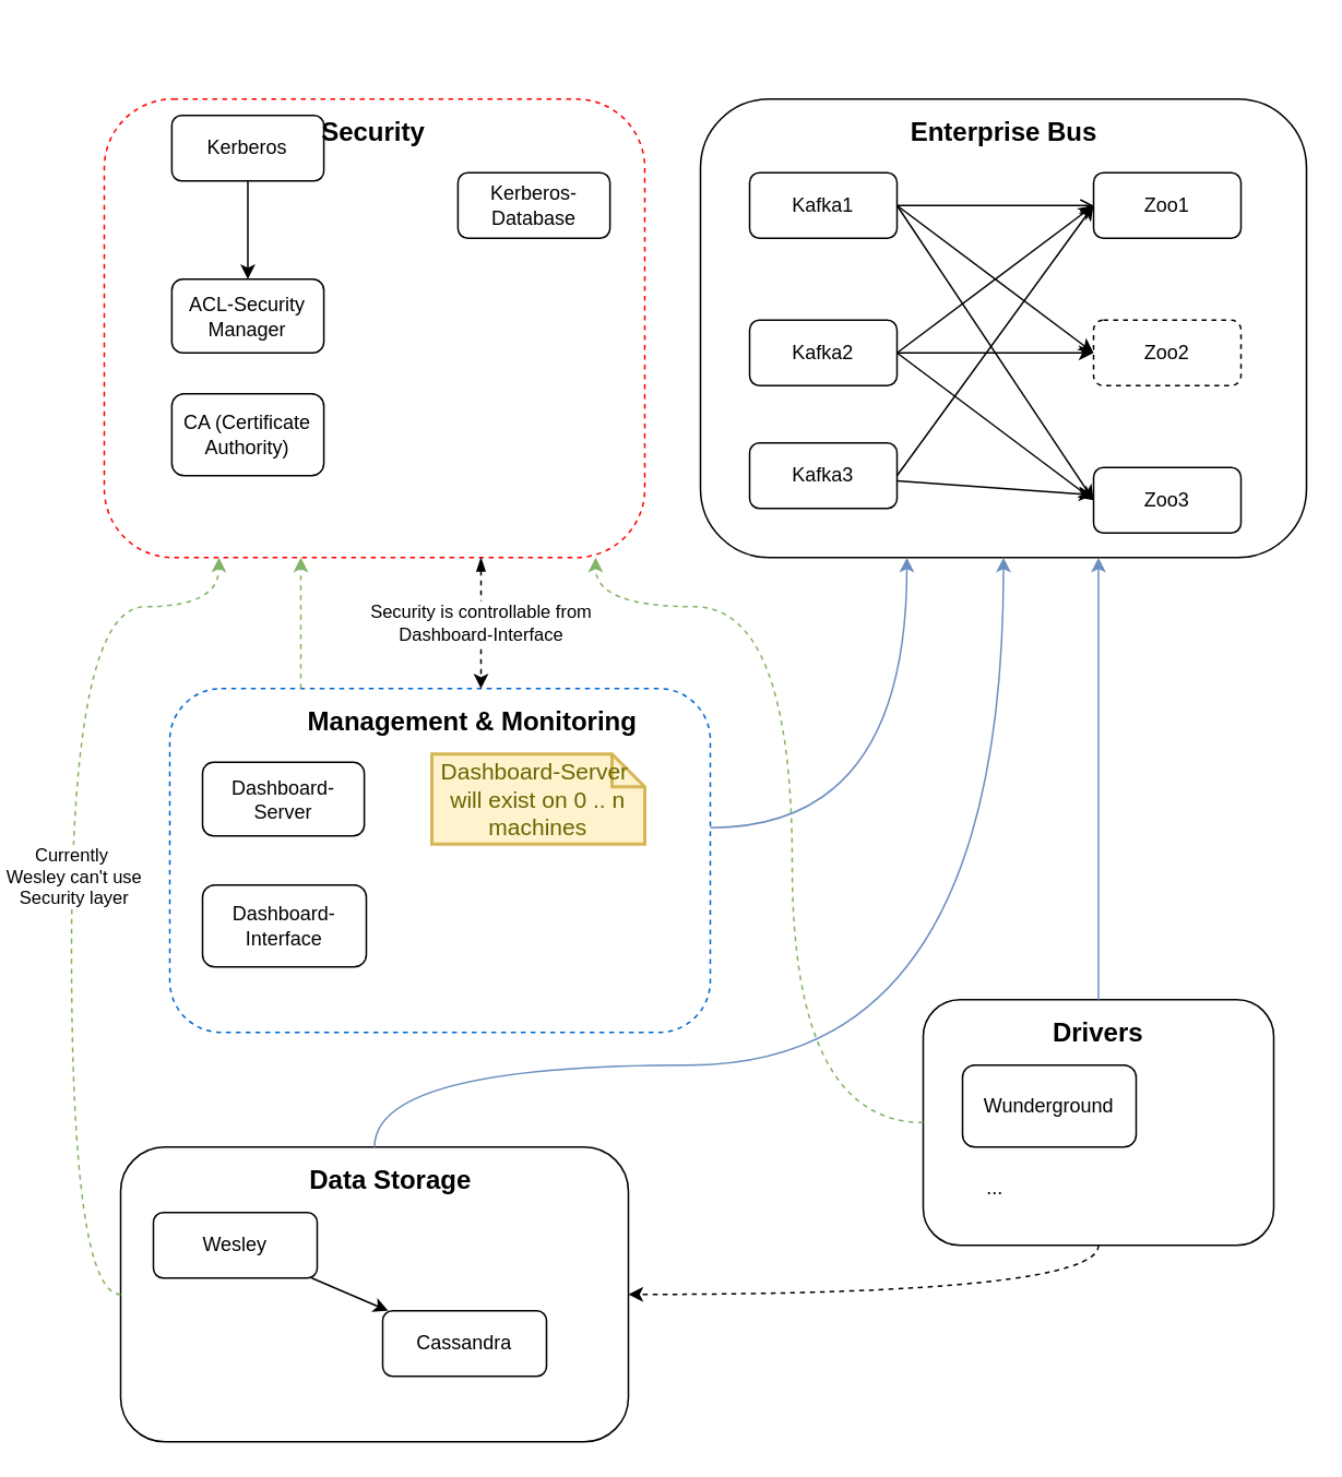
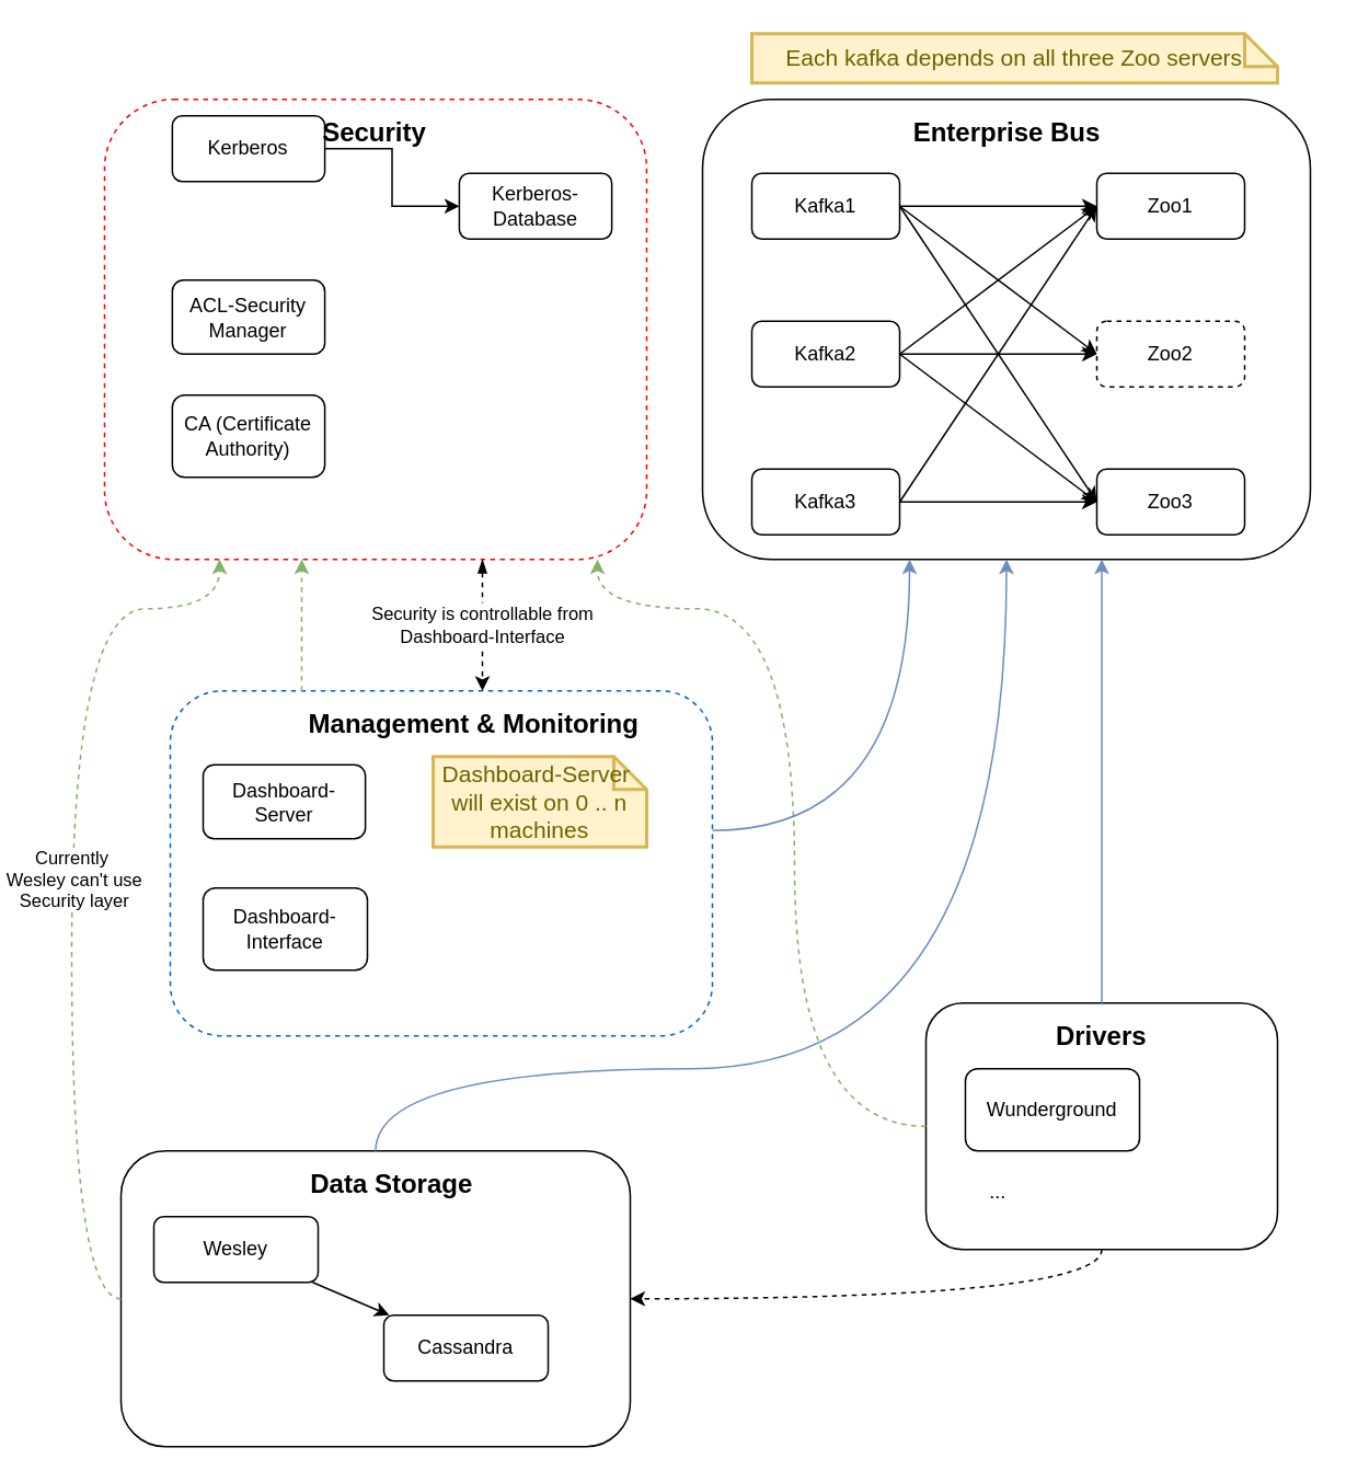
  <mxCell id="0" />
  <mxCell id="1" parent="0" />
  <mxCell id="2" value="" style="group" parent="1" vertex="1" connectable="0"><mxGeometry x="40" y="60" width="330" height="280" as="geometry" /></mxCell>
  <mxCell id="3" value="" style="rounded=1;whiteSpace=wrap;html=1;dashed=1;strokeColor=#FF0000;" parent="2" vertex="1"><mxGeometry width="330" height="280" as="geometry" /></mxCell>
  <mxCell id="4" value="Kerberos" style="rounded=1;whiteSpace=wrap;html=1;" parent="2" vertex="1"><mxGeometry x="41.25" y="10" width="92.812" height="40" as="geometry" /></mxCell>
  <mxCell id="5" value="ACL-Security Manager" style="rounded=1;whiteSpace=wrap;html=1;" parent="2" vertex="1"><mxGeometry x="41.25" y="110" width="92.812" height="45.0" as="geometry" /></mxCell>
  <mxCell id="6" value="CA (Certificate Authority)" style="rounded=1;whiteSpace=wrap;html=1;strokeColor=#000000;" parent="2" vertex="1"><mxGeometry x="41.25" y="180.0" width="92.812" height="50" as="geometry" /></mxCell>
  <mxCell id="7" value="&lt;font style=&quot;font-size: 16px&quot;&gt;&lt;b&gt;Security&lt;/b&gt;&lt;/font&gt;" style="text;html=1;strokeColor=none;fillColor=none;align=center;verticalAlign=middle;whiteSpace=wrap;rounded=0;" parent="2" vertex="1"><mxGeometry x="144.375" y="10" width="41.25" height="20" as="geometry" /></mxCell>
  <mxCell id="8" value="Kerberos-Database" style="rounded=1;whiteSpace=wrap;html=1;" parent="2" vertex="1"><mxGeometry x="215.938" y="45.0" width="92.812" height="40" as="geometry" /></mxCell>
- <mxCell id="9" value="" style="edgeStyle=orthogonalEdgeStyle;rounded=0;orthogonalLoop=1;jettySize=auto;html=1;" parent="2" source="4" target="5" edge="1"><mxGeometry relative="1" as="geometry" /></mxCell>
+ <mxCell id="9" value="" style="edgeStyle=orthogonalEdgeStyle;rounded=0;orthogonalLoop=1;jettySize=auto;html=1;" parent="2" source="4" target="8" edge="1"><mxGeometry relative="1" as="geometry" /></mxCell>
  <mxCell id="10" value="" style="group" parent="1" vertex="1" connectable="0"><mxGeometry x="404" y="20" width="370" height="320" as="geometry" /></mxCell>
+ <mxCell id="11" value="Each kafka depends on all three Zoo servers" style="shape=note;strokeWidth=2;fontSize=14;size=20;whiteSpace=wrap;html=1;fillColor=#fff2cc;strokeColor=#d6b656;fontColor=#666600;" parent="10" vertex="1"><mxGeometry x="30" width="320" height="30" as="geometry" /></mxCell>
  <mxCell id="12" value="" style="rounded=1;whiteSpace=wrap;html=1;strokeColor=#000000;" parent="10" vertex="1"><mxGeometry y="40" width="370" height="280" as="geometry" /></mxCell>
  <mxCell id="13" value="Kafka1" style="rounded=1;whiteSpace=wrap;html=1;strokeColor=#000000;" parent="10" vertex="1"><mxGeometry x="30" y="85" width="90" height="40" as="geometry" /></mxCell>
  <mxCell id="14" value="Kafka2" style="rounded=1;whiteSpace=wrap;html=1;strokeColor=#000000;" parent="10" vertex="1"><mxGeometry x="30" y="175" width="90" height="40" as="geometry" /></mxCell>
- <mxCell id="15" value="Kafka3" style="rounded=1;whiteSpace=wrap;html=1;strokeColor=#000000;" parent="10" vertex="1"><mxGeometry x="30" y="250" width="90" height="40" as="geometry" /></mxCell>
+ <mxCell id="15" value="Kafka3" style="rounded=1;whiteSpace=wrap;html=1;strokeColor=#000000;" parent="10" vertex="1"><mxGeometry x="30" y="265" width="90" height="40" as="geometry" /></mxCell>
  <mxCell id="16" value="Zoo1" style="rounded=1;whiteSpace=wrap;html=1;strokeColor=#000000;" parent="10" vertex="1"><mxGeometry x="240" y="85" width="90" height="40" as="geometry" /></mxCell>
- <mxCell id="17" style="edgeStyle=none;rounded=0;orthogonalLoop=1;jettySize=auto;html=1;endArrow=open;" parent="10" source="13" target="16" edge="1"><mxGeometry relative="1" as="geometry" /></mxCell>
+ <mxCell id="17" style="edgeStyle=none;rounded=0;orthogonalLoop=1;jettySize=auto;html=1;" parent="10" source="13" target="16" edge="1"><mxGeometry relative="1" as="geometry" /></mxCell>
  <mxCell id="18" style="edgeStyle=none;rounded=0;orthogonalLoop=1;jettySize=auto;html=1;exitX=1;exitY=0.5;exitDx=0;exitDy=0;entryX=0;entryY=0.5;entryDx=0;entryDy=0;" parent="10" source="14" target="16" edge="1"><mxGeometry relative="1" as="geometry" /></mxCell>
  <mxCell id="19" style="edgeStyle=none;rounded=0;orthogonalLoop=1;jettySize=auto;html=1;exitX=1;exitY=0.5;exitDx=0;exitDy=0;entryX=0;entryY=0.5;entryDx=0;entryDy=0;" parent="10" source="15" target="16" edge="1"><mxGeometry relative="1" as="geometry" /></mxCell>
  <mxCell id="20" value="Zoo2" style="rounded=1;whiteSpace=wrap;html=1;strokeColor=#000000;dashed=1;" parent="10" vertex="1"><mxGeometry x="240" y="175" width="90" height="40" as="geometry" /></mxCell>
  <mxCell id="21" style="edgeStyle=none;rounded=0;orthogonalLoop=1;jettySize=auto;html=1;exitX=1;exitY=0.5;exitDx=0;exitDy=0;entryX=0;entryY=0.5;entryDx=0;entryDy=0;" parent="10" source="13" target="20" edge="1"><mxGeometry relative="1" as="geometry" /></mxCell>
  <mxCell id="22" style="edgeStyle=none;rounded=0;orthogonalLoop=1;jettySize=auto;html=1;" parent="10" source="14" target="20" edge="1"><mxGeometry relative="1" as="geometry" /></mxCell>
  <mxCell id="23" value="Zoo3" style="rounded=1;whiteSpace=wrap;html=1;strokeColor=#000000;" parent="10" vertex="1"><mxGeometry x="240" y="265" width="90" height="40" as="geometry" /></mxCell>
  <mxCell id="24" style="rounded=0;orthogonalLoop=1;jettySize=auto;html=1;exitX=1;exitY=0.5;exitDx=0;exitDy=0;entryX=0;entryY=0.5;entryDx=0;entryDy=0;" parent="10" source="13" target="23" edge="1"><mxGeometry relative="1" as="geometry" /></mxCell>
  <mxCell id="25" style="edgeStyle=none;rounded=0;orthogonalLoop=1;jettySize=auto;html=1;exitX=1;exitY=0.5;exitDx=0;exitDy=0;entryX=0;entryY=0.5;entryDx=0;entryDy=0;" parent="10" source="14" target="23" edge="1"><mxGeometry relative="1" as="geometry" /></mxCell>
  <mxCell id="26" style="edgeStyle=none;rounded=0;orthogonalLoop=1;jettySize=auto;html=1;" parent="10" source="15" target="23" edge="1"><mxGeometry relative="1" as="geometry" /></mxCell>
  <mxCell id="27" value="&lt;span style=&quot;font-size: 16px&quot;&gt;&lt;b&gt;Enterprise Bus&lt;/b&gt;&lt;/span&gt;" style="text;html=1;strokeColor=none;fillColor=none;align=center;verticalAlign=middle;whiteSpace=wrap;rounded=0;" parent="10" vertex="1"><mxGeometry x="99.5" y="50" width="171" height="20" as="geometry" /></mxCell>
  <mxCell id="28" value="" style="group" parent="1" vertex="1" connectable="0"><mxGeometry x="540" y="610" width="214" height="150" as="geometry" /></mxCell>
  <mxCell id="29" value="" style="rounded=1;whiteSpace=wrap;html=1;strokeColor=#000000;" parent="28" vertex="1"><mxGeometry width="214" height="150" as="geometry" /></mxCell>
  <mxCell id="30" value="Wunderground" style="rounded=1;whiteSpace=wrap;html=1;strokeColor=#000000;" parent="28" vertex="1"><mxGeometry x="24" y="40" width="106" height="50" as="geometry" /></mxCell>
  <mxCell id="31" value="..." style="text;html=1;strokeColor=none;fillColor=none;align=center;verticalAlign=middle;whiteSpace=wrap;rounded=0;" parent="28" vertex="1"><mxGeometry x="24" y="105" width="40" height="20" as="geometry" /></mxCell>
  <mxCell id="32" value="&lt;font style=&quot;font-size: 16px&quot;&gt;&lt;b&gt;Drivers&lt;/b&gt;&lt;/font&gt;" style="text;html=1;strokeColor=none;fillColor=none;align=center;verticalAlign=middle;whiteSpace=wrap;rounded=0;" parent="28" vertex="1"><mxGeometry x="2" y="10" width="210" height="20" as="geometry" /></mxCell>
  <mxCell id="33" style="edgeStyle=none;rounded=0;orthogonalLoop=1;jettySize=auto;html=1;exitX=0.5;exitY=1;exitDx=0;exitDy=0;" parent="28" source="32" target="32" edge="1"><mxGeometry relative="1" as="geometry" /></mxCell>
  <mxCell id="34" value="" style="group" parent="1" vertex="1" connectable="0"><mxGeometry x="80" y="420" width="330" height="210" as="geometry" /></mxCell>
  <mxCell id="35" value="" style="rounded=1;whiteSpace=wrap;html=1;dashed=1;strokeColor=#0066CC;" parent="34" vertex="1"><mxGeometry width="330" height="210" as="geometry" /></mxCell>
  <mxCell id="36" value="Dashboard-Interface" style="rounded=1;whiteSpace=wrap;html=1;" parent="34" vertex="1"><mxGeometry x="20" y="120" width="100" height="50" as="geometry" /></mxCell>
  <mxCell id="37" value="Dashboard-Server&amp;nbsp;&lt;br&gt;will exist on 0 .. n machines" style="shape=note;strokeWidth=2;fontSize=14;size=20;whiteSpace=wrap;html=1;fillColor=#fff2cc;strokeColor=#d6b656;fontColor=#666600;" parent="34" vertex="1"><mxGeometry x="160" y="40" width="130" height="55" as="geometry" /></mxCell>
  <mxCell id="38" value="&lt;font style=&quot;font-size: 16px&quot;&gt;&lt;b&gt;Management &amp;amp; Monitoring&lt;/b&gt;&lt;/font&gt;" style="text;html=1;strokeColor=none;fillColor=none;align=center;verticalAlign=middle;whiteSpace=wrap;rounded=0;" parent="34" vertex="1"><mxGeometry x="80" y="10" width="210" height="20" as="geometry" /></mxCell>
  <mxCell id="39" value="Dashboard-Server" style="rounded=1;whiteSpace=wrap;html=1;" parent="34" vertex="1"><mxGeometry x="20" y="45" width="98.75" height="45" as="geometry" /></mxCell>
  <mxCell id="40" value="" style="group" parent="1" vertex="1" connectable="0"><mxGeometry x="50" y="700" width="310" height="180" as="geometry" /></mxCell>
  <mxCell id="41" value="" style="rounded=1;whiteSpace=wrap;html=1;strokeColor=#000000;" parent="40" vertex="1"><mxGeometry width="310" height="180" as="geometry" /></mxCell>
  <mxCell id="42" value="Cassandra" style="rounded=1;whiteSpace=wrap;html=1;strokeColor=#000000;" parent="40" vertex="1"><mxGeometry x="160" y="100" width="100" height="40" as="geometry" /></mxCell>
  <mxCell id="43" value="&lt;font style=&quot;font-size: 16px&quot;&gt;&lt;b&gt;Data Storage&lt;/b&gt;&lt;/font&gt;" style="text;html=1;strokeColor=none;fillColor=none;align=center;verticalAlign=middle;whiteSpace=wrap;rounded=0;" parent="40" vertex="1"><mxGeometry x="60" y="10" width="210" height="20" as="geometry" /></mxCell>
  <mxCell id="44" style="edgeStyle=none;rounded=0;orthogonalLoop=1;jettySize=auto;html=1;" parent="40" source="45" target="42" edge="1"><mxGeometry relative="1" as="geometry" /></mxCell>
  <mxCell id="45" value="Wesley" style="rounded=1;whiteSpace=wrap;html=1;strokeColor=#000000;" parent="40" vertex="1"><mxGeometry x="20" y="40" width="100" height="40" as="geometry" /></mxCell>
  <mxCell id="46" style="edgeStyle=orthogonalEdgeStyle;rounded=0;orthogonalLoop=1;jettySize=auto;html=1;curved=1;fillColor=#dae8fc;strokeColor=#6c8ebf;" parent="1" source="29" target="12" edge="1"><mxGeometry relative="1" as="geometry"><Array as="points"><mxPoint x="647" y="410" /><mxPoint x="647" y="410" /></Array></mxGeometry></mxCell>
  <mxCell id="47" style="edgeStyle=orthogonalEdgeStyle;rounded=0;orthogonalLoop=1;jettySize=auto;html=1;curved=1;fillColor=#dae8fc;strokeColor=#6c8ebf;" parent="1" source="41" target="12" edge="1"><mxGeometry relative="1" as="geometry"><Array as="points"><mxPoint x="205" y="650" /><mxPoint x="589" y="650" /></Array></mxGeometry></mxCell>
  <mxCell id="48" style="edgeStyle=orthogonalEdgeStyle;curved=1;rounded=0;orthogonalLoop=1;jettySize=auto;html=1;dashed=1;" parent="1" source="29" target="41" edge="1"><mxGeometry relative="1" as="geometry"><Array as="points"><mxPoint x="647" y="790" /></Array></mxGeometry></mxCell>
  <mxCell id="49" style="edgeStyle=orthogonalEdgeStyle;curved=1;rounded=0;orthogonalLoop=1;jettySize=auto;html=1;dashed=1;fillColor=#d5e8d4;strokeColor=#82b366;" parent="1" source="29" target="3" edge="1"><mxGeometry relative="1" as="geometry"><Array as="points"><mxPoint x="460" y="685" /><mxPoint x="460" y="370" /><mxPoint x="340" y="370" /></Array></mxGeometry></mxCell>
  <mxCell id="50" value="Currently&lt;br&gt;&amp;nbsp;Wesley can't use&lt;br&gt;&amp;nbsp;Security layer" style="edgeStyle=orthogonalEdgeStyle;curved=1;rounded=0;orthogonalLoop=1;jettySize=auto;html=1;dashed=1;fillColor=#d5e8d4;strokeColor=#82b366;" parent="1" source="41" target="3" edge="1"><mxGeometry relative="1" as="geometry"><Array as="points"><mxPoint x="20" y="790" /><mxPoint x="20" y="370" /><mxPoint x="110" y="370" /></Array></mxGeometry></mxCell>
  <mxCell id="51" style="edgeStyle=orthogonalEdgeStyle;curved=1;rounded=0;orthogonalLoop=1;jettySize=auto;html=1;fillColor=#dae8fc;strokeColor=#6c8ebf;" parent="1" source="35" target="12" edge="1"><mxGeometry relative="1" as="geometry"><Array as="points"><mxPoint x="530" y="505" /></Array></mxGeometry></mxCell>
  <mxCell id="52" value="Security is controllable from&lt;br&gt;Dashboard-Interface" style="edgeStyle=orthogonalEdgeStyle;curved=1;rounded=0;orthogonalLoop=1;jettySize=auto;html=1;dashed=1;startArrow=blockThin;startFill=1;" parent="1" source="3" target="35" edge="1"><mxGeometry relative="1" as="geometry"><Array as="points"><mxPoint x="270" y="380" /><mxPoint x="270" y="380" /></Array></mxGeometry></mxCell>
  <mxCell id="53" style="edgeStyle=orthogonalEdgeStyle;curved=1;rounded=0;orthogonalLoop=1;jettySize=auto;html=1;dashed=1;fillColor=#d5e8d4;strokeColor=#82b366;" parent="1" source="35" target="3" edge="1"><mxGeometry relative="1" as="geometry"><Array as="points"><mxPoint x="160" y="380" /><mxPoint x="160" y="380" /></Array></mxGeometry></mxCell>
